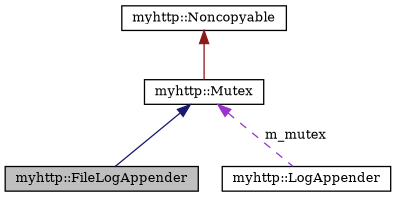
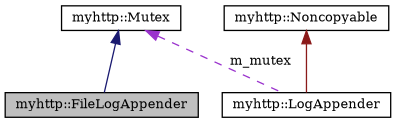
  digraph {
    fontname="DejaVu Serif"
    node [color=black fillcolor=white fontname="DejaVu Serif" fontsize=10 shape=record style=filled]
    edge [dir=back fontname="DejaVu Serif" fontsize=10 labelfontname=Helvetica labelfontsize=10 style=solid]
    n1 [fillcolor=grey75 fontcolor=black height=0.2 label="myhttp::FileLogAppender" width=0.4]
    n2 [height=0.2 label="myhttp::LogAppender" width=0.4]
    n3 [height=0.2 label="myhttp::Mutex" width=0.4]
    n4 [height=0.2 label="myhttp::Noncopyable" width=0.4]
    n3 -> n1 [color=midnightblue]
    n3 -> n2 [color=darkorchid3 label=" m_mutex" style=dashed]
-   n4 -> n3 [color=firebrick4]
+   n4 -> n2 [color=firebrick4]
  }
